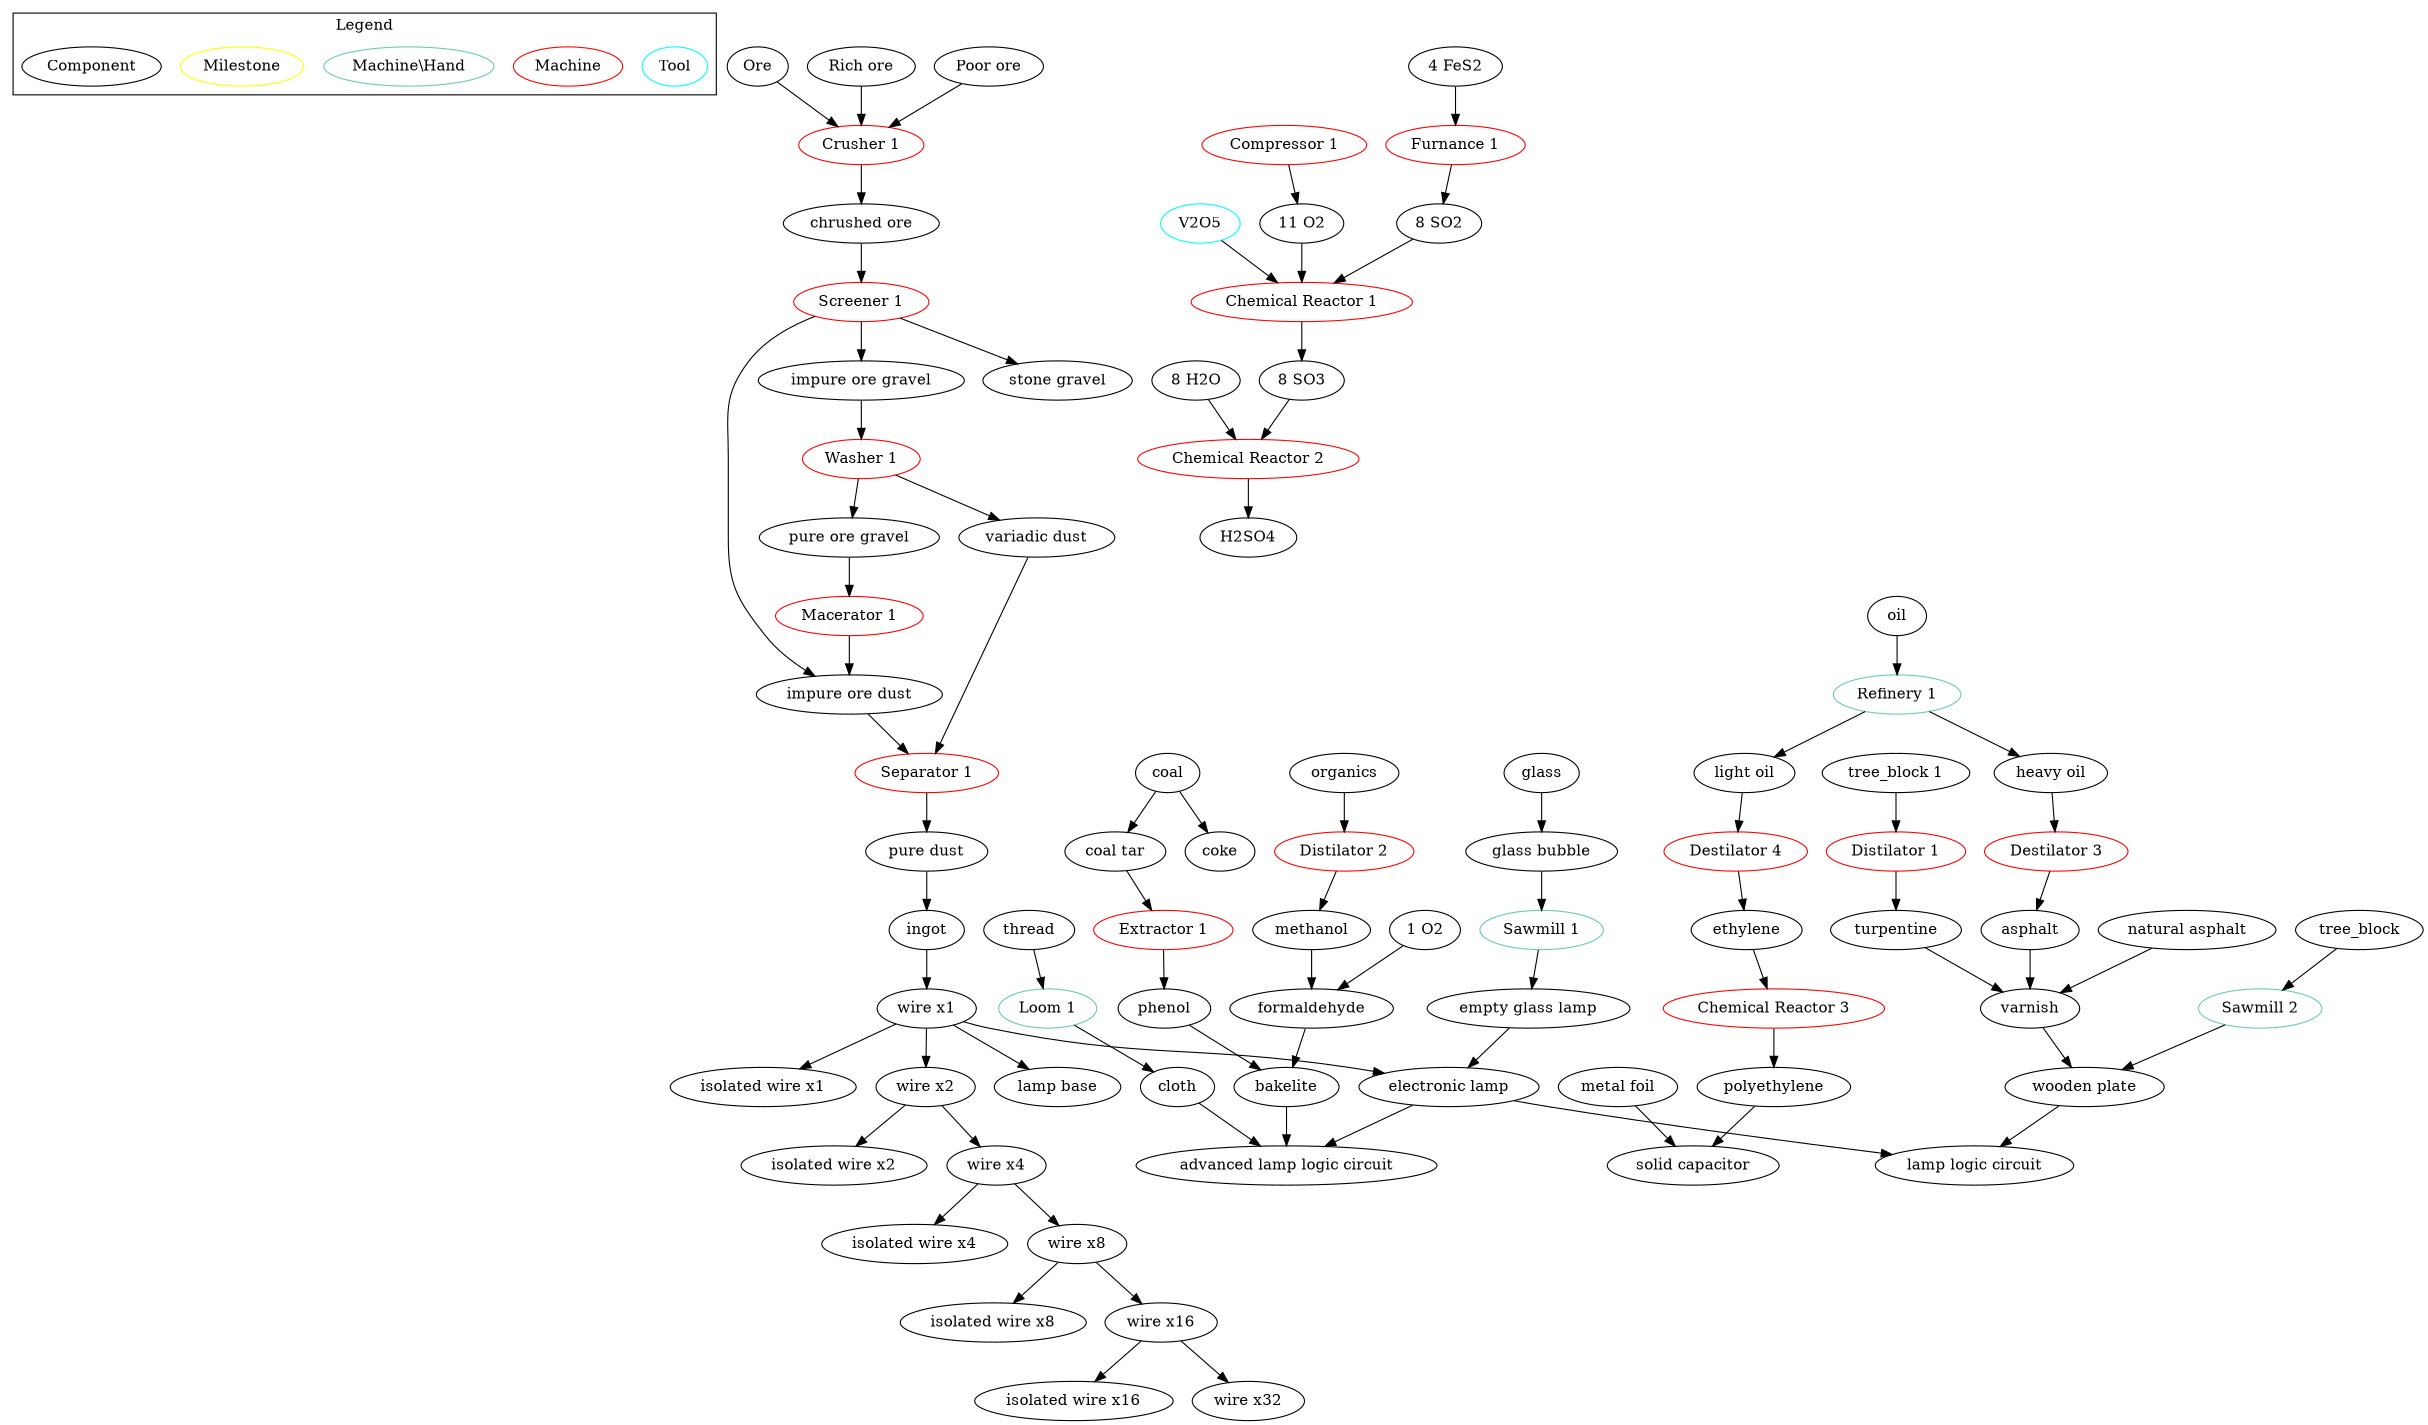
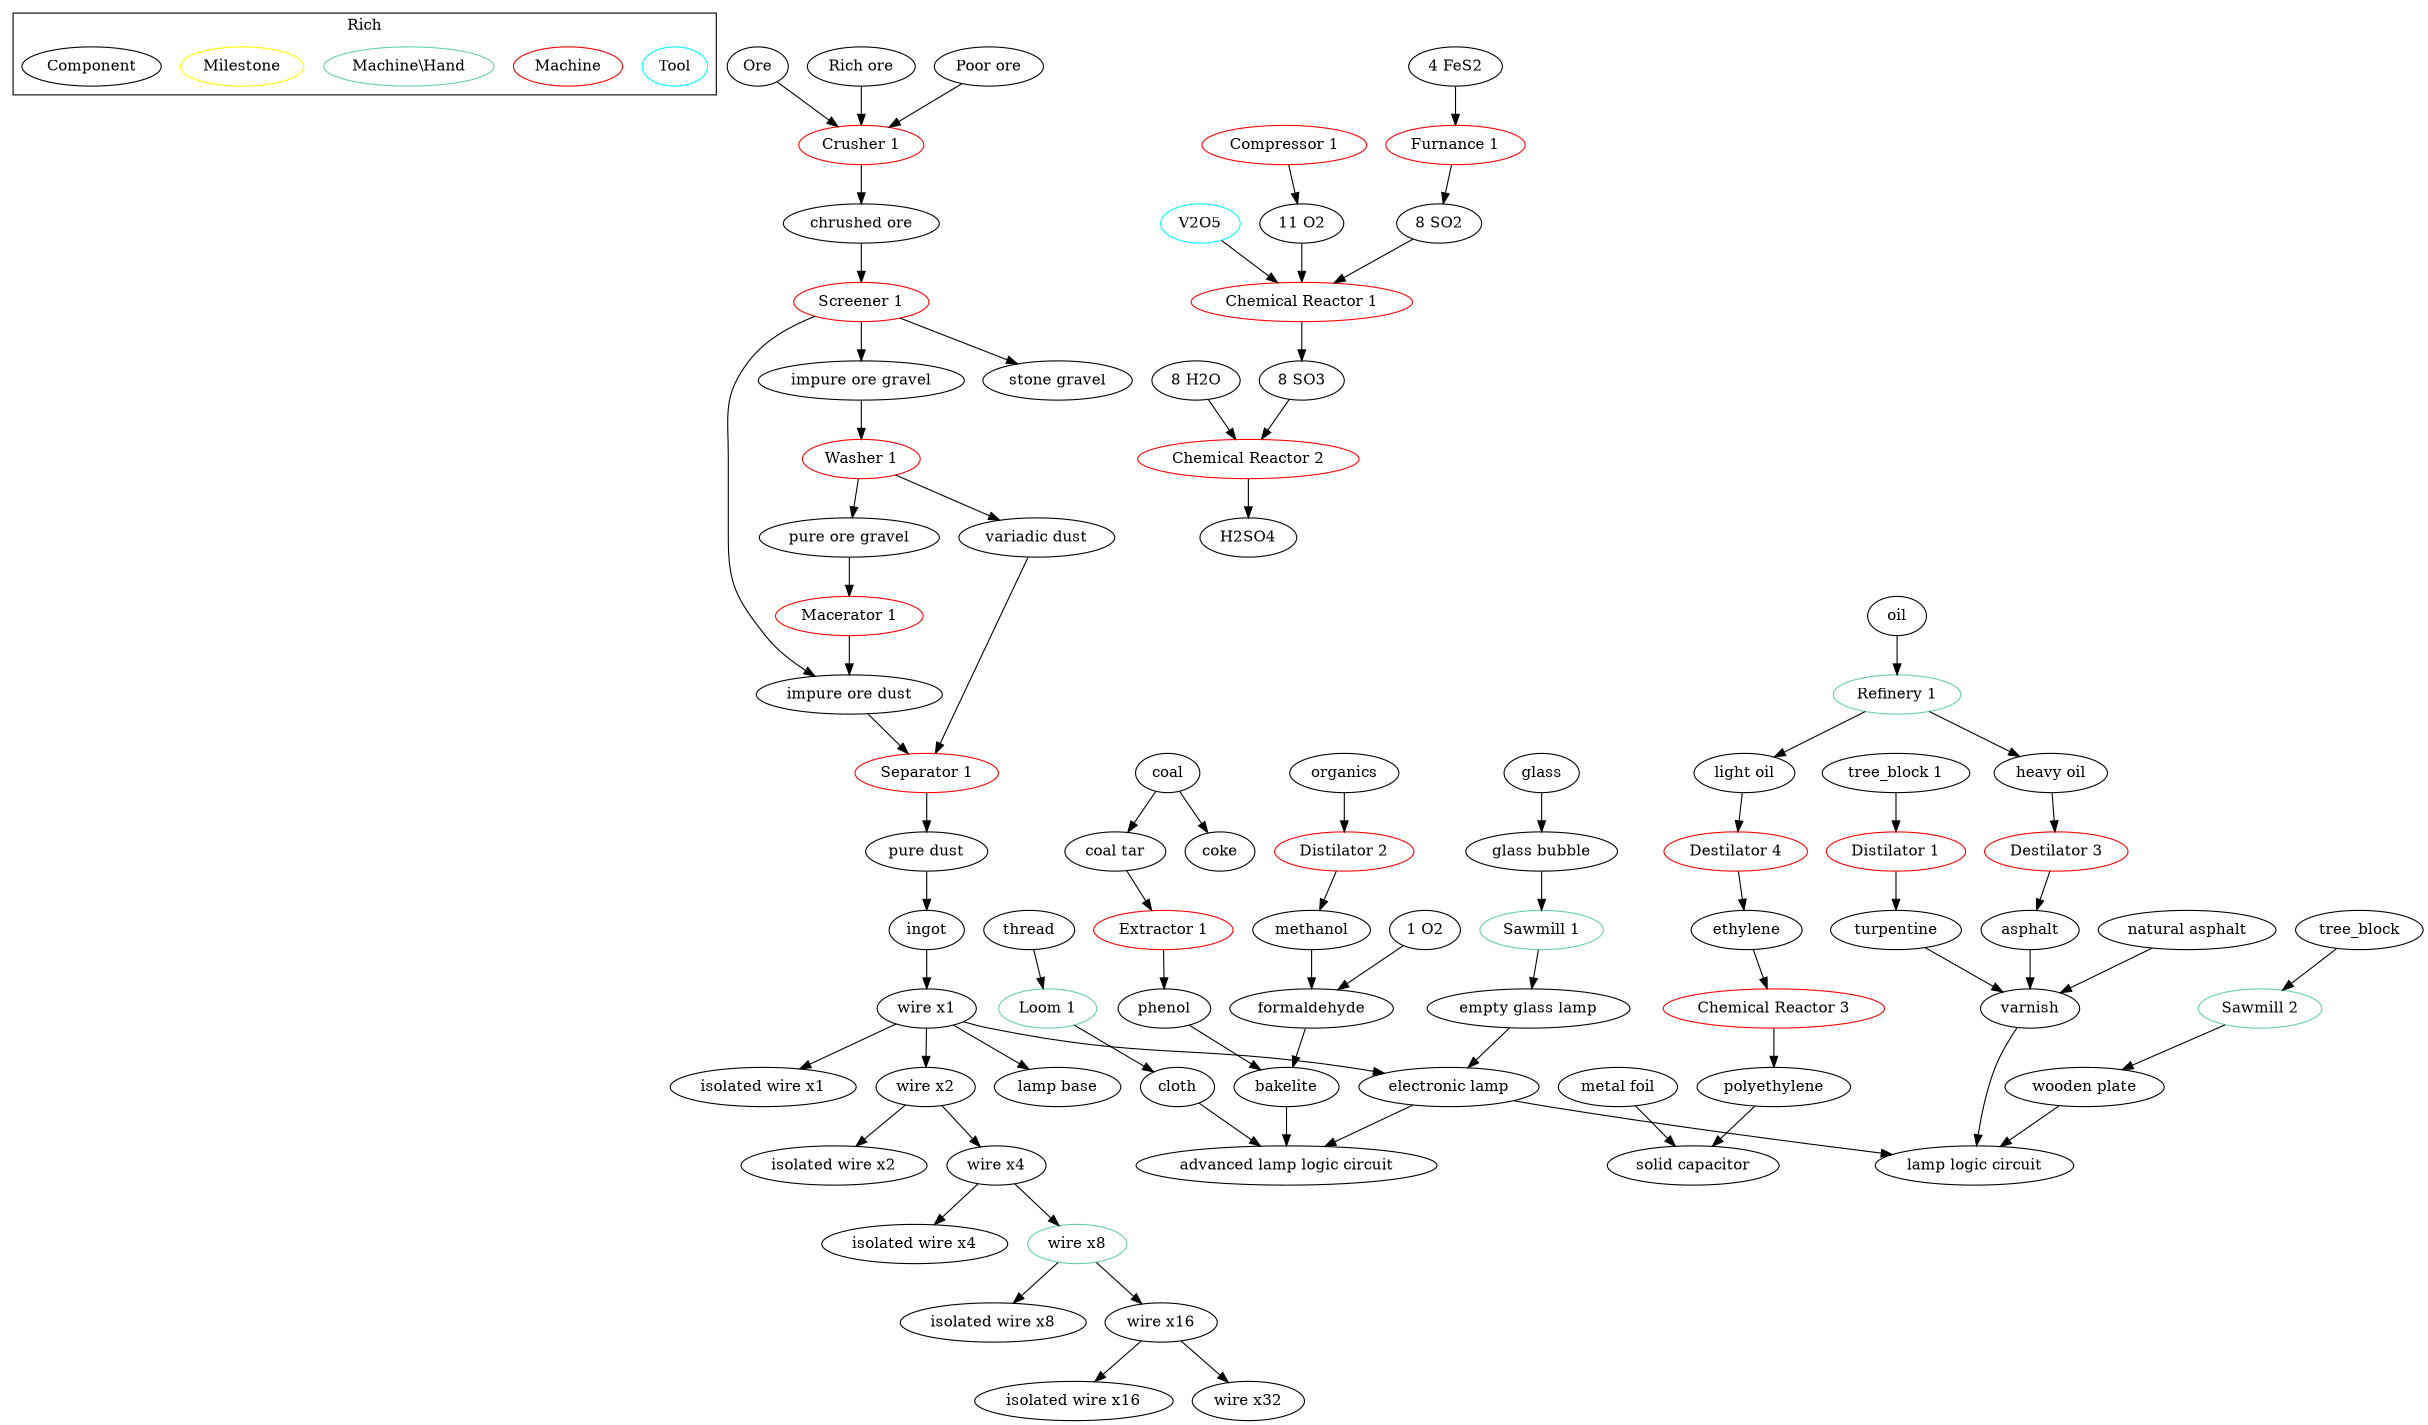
  digraph {
    Tool [color="0.5 1 1"]
    Machine [color=red]
    "Machine\\Hand" [color=aquamarine3]
    Milestone [color=yellow]
    Component
    "Crusher 1" [color="0 1 1"]
    "chrushed ore"
    Ore
    "Screener 1" [color="0 1 1"]
    "Rich ore"
    "Poor ore"
    "impure ore gravel"
    "stone gravel"
    "impure ore dust"
    "Washer 1" [color="0 1 1"]
    "Separator 1" [color="0 1 1"]
    "pure ore gravel"
    "variadic dust"
    "Macerator 1" [color="0 1 1"]
    "pure dust"
    ingot
    "wire x1"
    "electronic lamp"
    "isolated wire x1"
    "wire x2"
    "lamp base"
    glass
    "glass bubble"
    "Sawmill 1" [color=aquamarine3]
    "empty glass lamp"
    "advanced lamp logic circuit"
    "lamp logic circuit"
    "isolated wire x2"
    "wire x4"
    "isolated wire x4"
-   "wire x8"
+   "wire x8" [color=aquamarine3]
    "isolated wire x8"
    "wire x16"
    "isolated wire x16"
    "wire x32"
    bakelite [color=black]
    formaldehyde
    phenol
    varnish [color=black]
    "wooden plate" [color=black]
    "Sawmill 2" [color=aquamarine3]
    tree_block
    "Distilator 1" [color=red]
    turpentine
    "tree_block 1"
    asphalt
    "natural asphalt"
    "Destilator 3" [color=red]
    "heavy oil"
    "Refinery 1" [color=aquamarine3]
    "light oil"
    oil
    "Destilator 4" [color=red]
    ethylene
    coal
    "coal tar"
    coke
    "Extractor 1" [color=red]
    methanol
    "1 O2"
    "Distilator 2" [color=red]
    organics
    "Chemical Reactor 3" [color=red]
    polyethylene [color=black]
    "solid capacitor"
    "Furnance 1" [color="0 1 1"]
    "8 SO2"
    "4 FeS2"
    "Chemical Reactor 1" [color=red]
    "8 SO3"
    "Chemical Reactor 2" [color=red]
    H2SO4
    V2O5 [color="0.5 1 1"]
    "11 O2"
    "Compressor 1" [color="0 1 1"]
    "8 H2O"
    "Loom 1" [color=aquamarine3]
    cloth [color=black]
    thread
    "metal foil"
    subgraph cluster_1 {
-     label=Legend
+     label=Rich
      Tool
      Machine
      "Machine\\Hand"
      Milestone
      Component
    }
    "Crusher 1" -> "chrushed ore"
    "chrushed ore" -> "Screener 1"
    Ore -> "Crusher 1"
    "Screener 1" -> "impure ore gravel"
    "Screener 1" -> "stone gravel"
    "Screener 1" -> "impure ore dust"
    "Rich ore" -> "Crusher 1"
    "Poor ore" -> "Crusher 1"
    "impure ore gravel" -> "Washer 1"
    "impure ore dust" -> "Separator 1"
    "Washer 1" -> "pure ore gravel"
    "Washer 1" -> "variadic dust"
    "Separator 1" -> "pure dust"
    "pure ore gravel" -> "Macerator 1"
    "variadic dust" -> "Separator 1"
    "Macerator 1" -> "impure ore dust"
    "pure dust" -> ingot
    ingot -> "wire x1"
    "wire x1" -> "electronic lamp"
    "wire x1" -> "isolated wire x1"
    "wire x1" -> "wire x2"
    "wire x1" -> "lamp base"
    "electronic lamp" -> "advanced lamp logic circuit"
    "electronic lamp" -> "lamp logic circuit"
    "wire x2" -> "isolated wire x2"
    "wire x2" -> "wire x4"
    glass -> "glass bubble"
    "glass bubble" -> "Sawmill 1"
    "Sawmill 1" -> "empty glass lamp"
    "empty glass lamp" -> "electronic lamp"
    "wire x4" -> "isolated wire x4"
    "wire x4" -> "wire x8"
    "wire x8" -> "isolated wire x8"
    "wire x8" -> "wire x16"
    "wire x16" -> "isolated wire x16"
    "wire x16" -> "wire x32"
    bakelite -> "advanced lamp logic circuit"
    formaldehyde -> bakelite
    phenol -> bakelite
-   varnish -> "wooden plate"
+   varnish -> "lamp logic circuit"
    "wooden plate" -> "lamp logic circuit"
    "Sawmill 2" -> "wooden plate"
    tree_block -> "Sawmill 2"
    "Distilator 1" -> turpentine
    turpentine -> varnish
    "tree_block 1" -> "Distilator 1"
    asphalt -> varnish
    "natural asphalt" -> varnish
    "Destilator 3" -> asphalt
    "heavy oil" -> "Destilator 3"
    "Refinery 1" -> "heavy oil"
    "Refinery 1" -> "light oil"
    "light oil" -> "Destilator 4"
    oil -> "Refinery 1"
    "Destilator 4" -> ethylene
    ethylene -> "Chemical Reactor 3"
    coal -> "coal tar"
    coal -> coke
    "coal tar" -> "Extractor 1"
    "Extractor 1" -> phenol
    methanol -> formaldehyde
    "1 O2" -> formaldehyde
    "Distilator 2" -> methanol
    organics -> "Distilator 2"
    "Chemical Reactor 3" -> polyethylene
    polyethylene -> "solid capacitor"
    "Furnance 1" -> "8 SO2"
    "8 SO2" -> "Chemical Reactor 1"
    "4 FeS2" -> "Furnance 1"
    "Chemical Reactor 1" -> "8 SO3"
    "8 SO3" -> "Chemical Reactor 2"
    "Chemical Reactor 2" -> H2SO4
    V2O5 -> "Chemical Reactor 1"
    "11 O2" -> "Chemical Reactor 1"
    "Compressor 1" -> "11 O2"
    "8 H2O" -> "Chemical Reactor 2"
    "Loom 1" -> cloth
    cloth -> "advanced lamp logic circuit"
    thread -> "Loom 1"
    "metal foil" -> "solid capacitor"
  }
